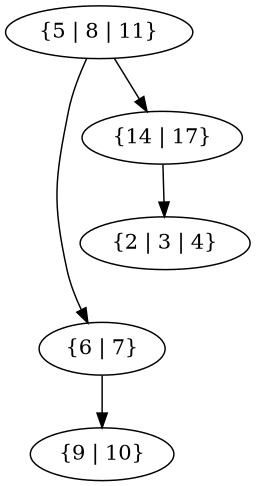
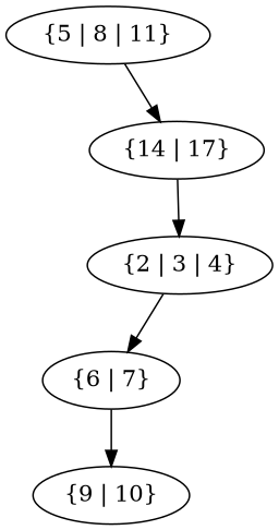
  digraph {
    n1 [label="{5 | 8 | 11}"]
    n2 [label="{6 | 7}"]
    n3 [label="{14 | 17}"]
    n4 [label="{2 | 3 | 4}"]
    n5 [label="{9 | 10}"]
-   n1 -> n2
+   n4 -> n2
    n1 -> n3
    n2 -> n5
    n3 -> n4
  }
